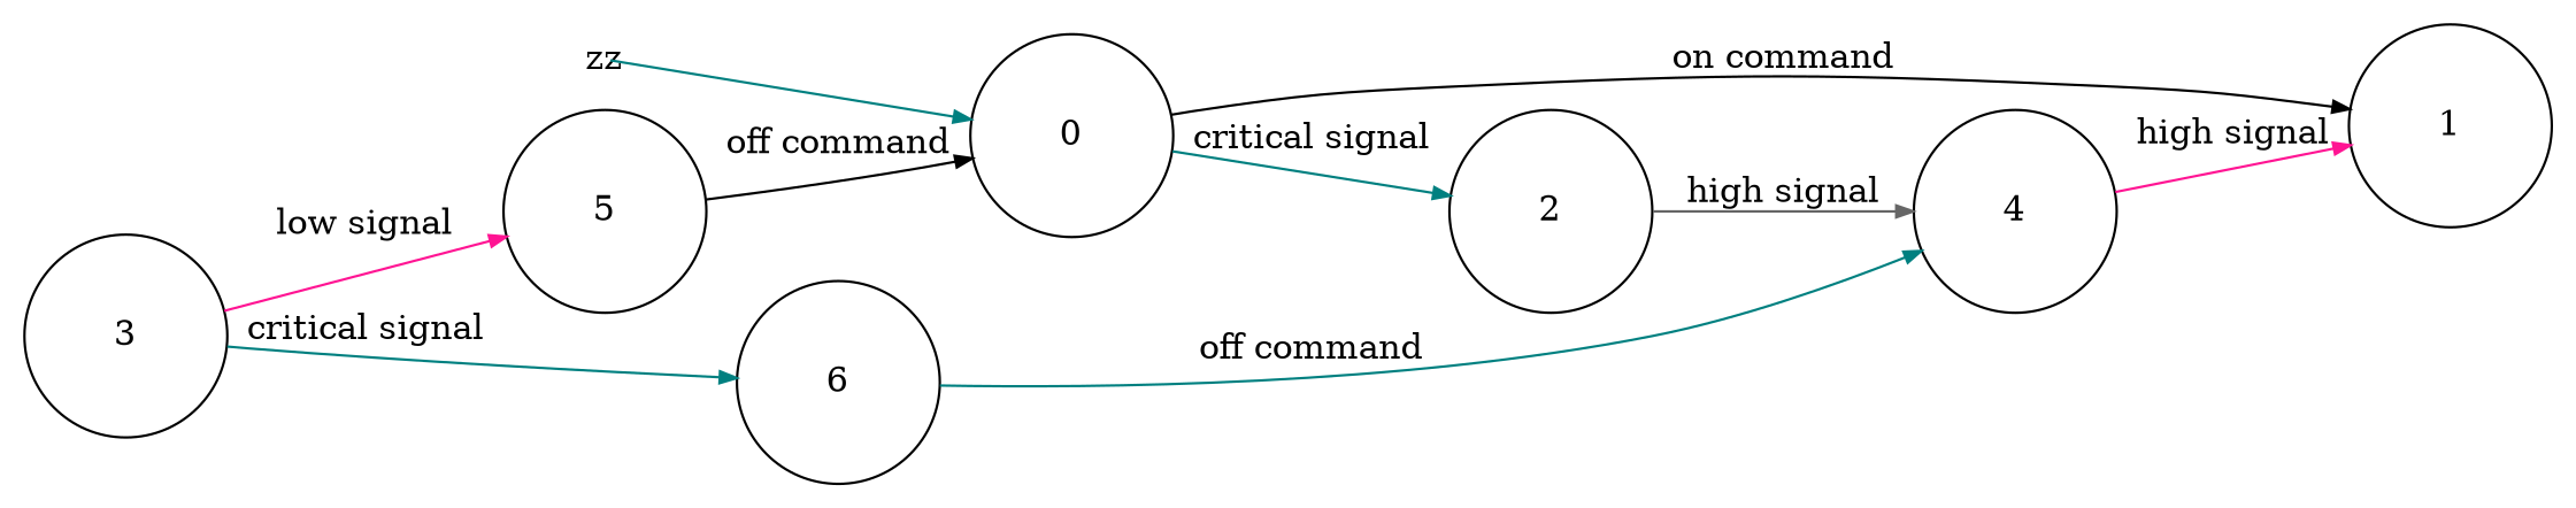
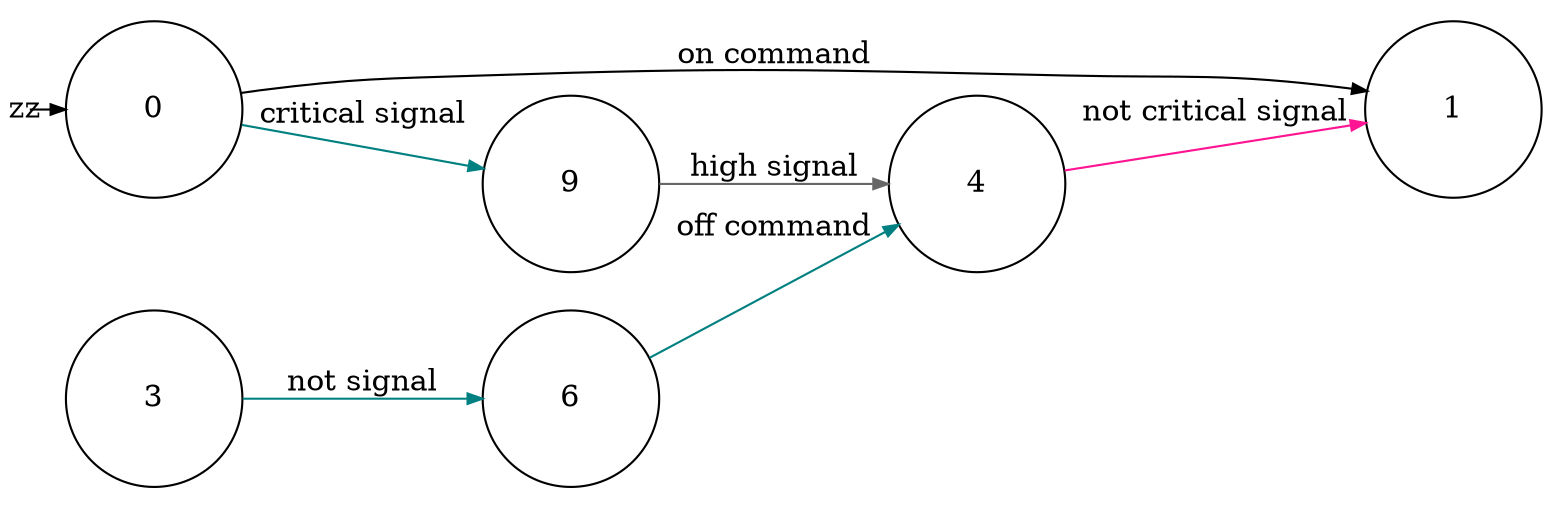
  digraph {
    pack=true
    rankdir=LR
    ranksep=0
    node [color=black fixedsize=true shape=circle]
    edge [arrowsize=0.7 color=black]
    zz [color=white fillcolor=white height=0.05 style=filled width=0.05]
    n2 [height=1.15 label=0 width=1.15]
    n3 [height=1.15 label=1 width=1.15]
-   n4 [height=1.15 label=2 width=1.15]
+   n4 [height=1.15 label=9 width=1.15]
    n5 [height=1.15 label=4 width=1.15]
    n6 [height=1.15 label=3 width=1.15]
-   n7 [height=1.15 label=5 width=1.15]
    n8 [height=1.15 label=6 width=1.15]
-   zz -> n2 [color=teal]
+   zz -> n2
    n2 -> n3 [label="on command"]
    n2 -> n4 [color=teal label="critical signal"]
    n4 -> n5 [color=gray40 label="high signal"]
-   n5 -> n3 [color=deeppink label="high signal"]
-   n6 -> n7 [color=deeppink label="low signal"]
-   n6 -> n8 [color=teal label="critical signal"]
-   n7 -> n2 [label="off command"]
+   n5 -> n3 [color=deeppink label="not critical signal"]
+   n6 -> n8 [color=teal label="not signal"]
    n8 -> n5 [color=teal label="off command"]
  }
